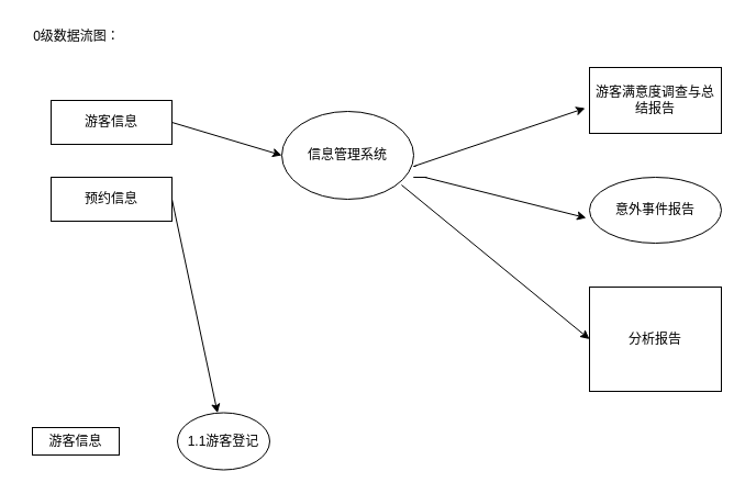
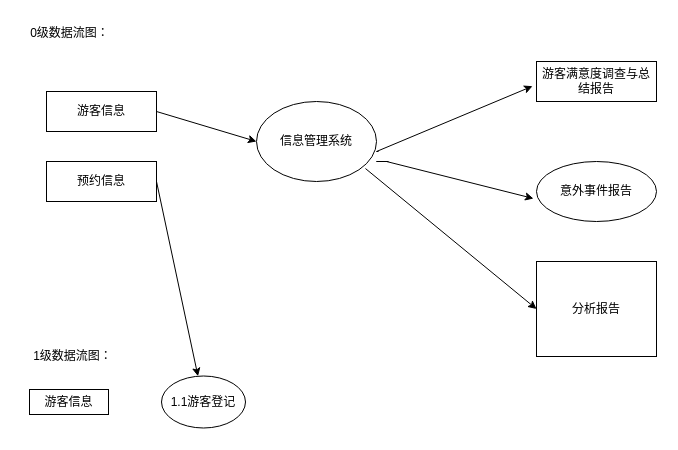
  <mxCell id="0" />
  <mxCell id="1" parent="0" />
  <mxCell id="2" value="游客信息" style="rounded=0;whiteSpace=wrap;html=1;" vertex="1" parent="1"><mxGeometry x="46" y="91" width="110" height="40" as="geometry" /></mxCell>
  <mxCell id="3" value="预约信息" style="rounded=0;whiteSpace=wrap;html=1;" vertex="1" parent="1"><mxGeometry x="46" y="161" width="110" height="40" as="geometry" /></mxCell>
  <mxCell id="4" value="信息管理系统" style="ellipse;whiteSpace=wrap;html=1;" vertex="1" parent="1"><mxGeometry x="256" y="101" width="120" height="80" as="geometry" /></mxCell>
- <mxCell id="5" value="游客满意度调查与总结报告" style="rounded=0;whiteSpace=wrap;html=1;" vertex="1" parent="1"><mxGeometry x="536" y="61" width="120" height="60" as="geometry" /></mxCell>
+ <mxCell id="5" value="游客满意度调查与总结报告" style="rounded=0;whiteSpace=wrap;html=1;" vertex="1" parent="1"><mxGeometry x="536" y="61" width="120" height="40" as="geometry" /></mxCell>
  <mxCell id="6" value="意外事件报告" style="ellipse;whiteSpace=wrap;html=1;" vertex="1" parent="1"><mxGeometry x="536" y="161" width="120" height="60" as="geometry" /></mxCell>
  <mxCell id="7" value="分析报告" style="rounded=0;whiteSpace=wrap;html=1;" vertex="1" parent="1"><mxGeometry x="536" y="261" width="120" height="95" as="geometry" /></mxCell>
  <mxCell id="8" value="" style="endArrow=classic;html=1;rounded=0;entryX=-0.033;entryY=0.617;entryDx=0;entryDy=0;entryPerimeter=0;exitX=1.017;exitY=0.625;exitDx=0;exitDy=0;exitPerimeter=0;" edge="1" parent="1" source="4" target="5"><mxGeometry width="50" height="50" relative="1" as="geometry"><mxPoint x="366" y="301" as="sourcePoint" /><mxPoint x="416" y="251" as="targetPoint" /><Array as="points"><mxPoint x="376" y="151" /></Array></mxGeometry></mxCell>
  <mxCell id="9" value="" style="endArrow=classic;html=1;rounded=0;entryX=-0.025;entryY=0.617;entryDx=0;entryDy=0;entryPerimeter=0;exitX=1.017;exitY=0.625;exitDx=0;exitDy=0;exitPerimeter=0;" edge="1" parent="1" target="6"><mxGeometry width="50" height="50" relative="1" as="geometry"><mxPoint x="388" y="161" as="sourcePoint" /><mxPoint x="542" y="108" as="targetPoint" /><Array as="points"><mxPoint x="376" y="161" /><mxPoint x="386" y="161" /></Array></mxGeometry></mxCell>
  <mxCell id="10" value="" style="endArrow=classic;html=1;rounded=0;entryX=0;entryY=0.5;entryDx=0;entryDy=0;exitX=0.908;exitY=0.838;exitDx=0;exitDy=0;exitPerimeter=0;" edge="1" parent="1" source="4" target="7"><mxGeometry width="50" height="50" relative="1" as="geometry"><mxPoint x="398" y="171" as="sourcePoint" /><mxPoint x="552" y="118" as="targetPoint" /><Array as="points" /></mxGeometry></mxCell>
  <mxCell id="11" value="" style="endArrow=classic;html=1;rounded=0;entryX=0;entryY=0.5;entryDx=0;entryDy=0;exitX=1;exitY=0.5;exitDx=0;exitDy=0;" edge="1" parent="1" source="2" target="4"><mxGeometry width="50" height="50" relative="1" as="geometry"><mxPoint x="156" y="131" as="sourcePoint" /><mxPoint x="206" y="81" as="targetPoint" /></mxGeometry></mxCell>
  <mxCell id="12" value="" style="endArrow=classic;html=1;rounded=0;exitX=1;exitY=0.5;exitDx=0;exitDy=0;" edge="1" parent="1" source="3" target="16"><mxGeometry width="50" height="50" relative="1" as="geometry"><mxPoint x="176" y="241" as="sourcePoint" /><mxPoint x="226" y="191" as="targetPoint" /></mxGeometry></mxCell>
  <mxCell id="13" value="0级数据流图：" style="text;html=1;align=center;verticalAlign=middle;resizable=0;points=[];autosize=1;strokeColor=none;fillColor=none;" vertex="1" parent="1"><mxGeometry x="20" y="20" width="97" height="26" as="geometry" /></mxCell>
+ <mxCell id="14" value="1级数据流图：" style="text;html=1;align=center;verticalAlign=middle;resizable=0;points=[];autosize=1;strokeColor=none;fillColor=none;" vertex="1" parent="1"><mxGeometry x="23" y="343" width="97" height="26" as="geometry" /></mxCell>
  <mxCell id="15" value="游客信息" style="rounded=0;whiteSpace=wrap;html=1;" vertex="1" parent="1"><mxGeometry x="29" y="389" width="79" height="25" as="geometry" /></mxCell>
  <mxCell id="16" value="1.1游客登记" style="ellipse;whiteSpace=wrap;html=1;" vertex="1" parent="1"><mxGeometry x="161" y="375.5" width="84" height="52" as="geometry" /></mxCell>
